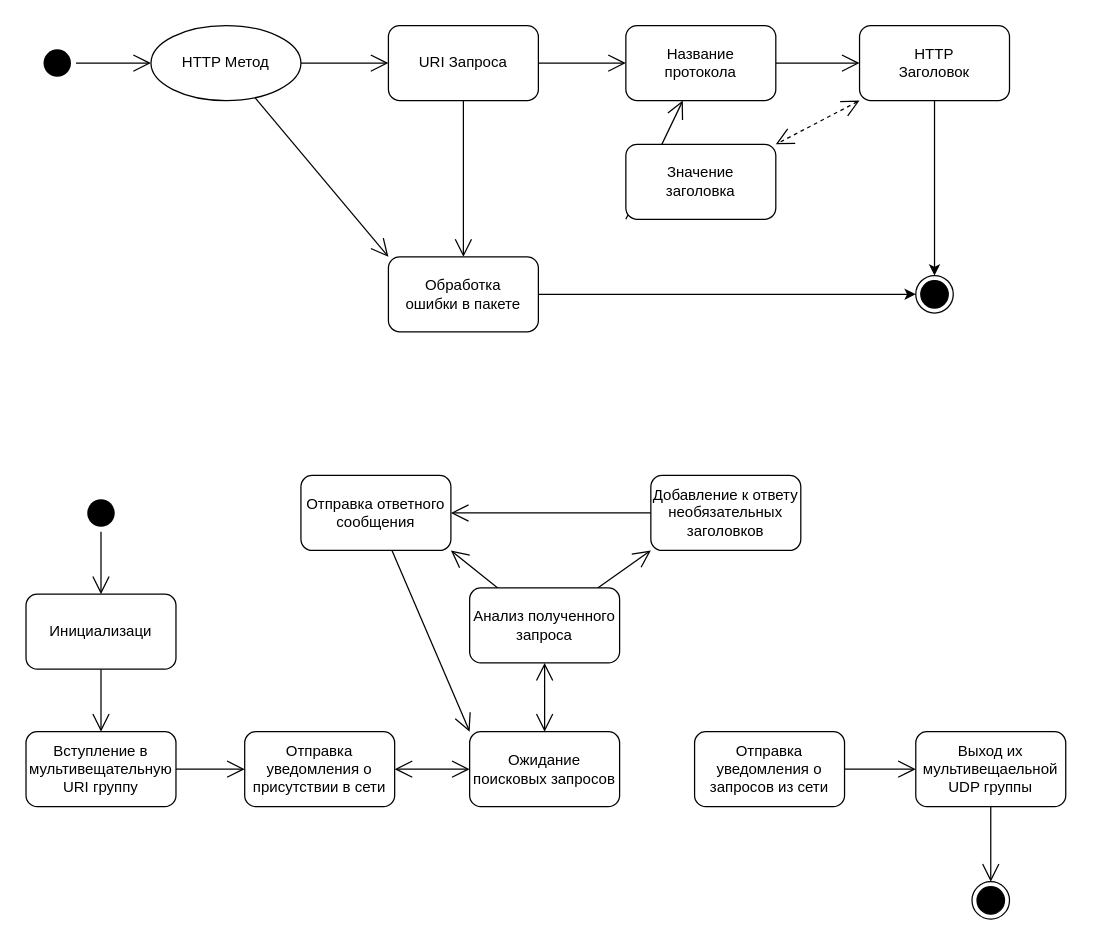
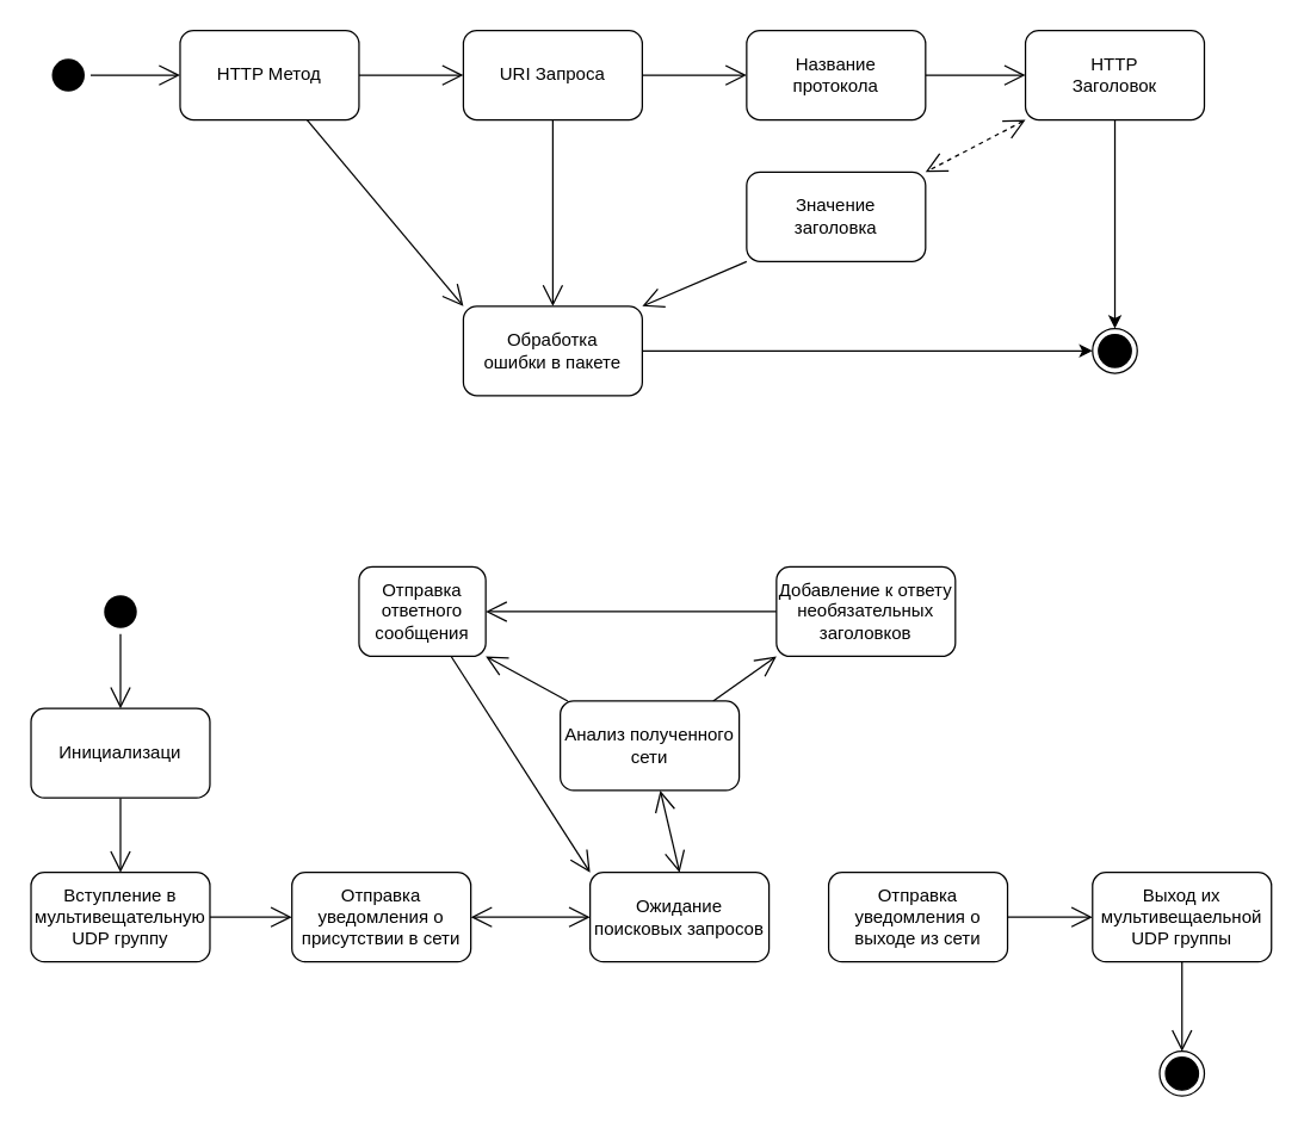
  <mxCell id="0" />
  <mxCell id="1" parent="0" />
  <mxCell id="2" value="" style="ellipse;html=1;shape=endState;fillColor=#000000;strokeColor=#000000;" vertex="1" parent="1"><mxGeometry x="732" y="220" width="30" height="30" as="geometry" /></mxCell>
  <mxCell id="3" style="edgeStyle=orthogonalEdgeStyle;rounded=0;orthogonalLoop=1;jettySize=auto;html=1;endSize=12;endArrow=open;endFill=0;" edge="1" parent="1" source="4" target="7"><mxGeometry relative="1" as="geometry" /></mxCell>
  <mxCell id="4" value="" style="ellipse;html=1;shape=endState;fillColor=#000000;strokeColor=none;" vertex="1" parent="1"><mxGeometry x="30" y="35" width="30" height="30" as="geometry" /></mxCell>
  <mxCell id="5" style="edgeStyle=orthogonalEdgeStyle;rounded=0;orthogonalLoop=1;jettySize=auto;html=1;endSize=12;endArrow=open;endFill=0;" edge="1" parent="1" source="7" target="10"><mxGeometry relative="1" as="geometry" /></mxCell>
  <mxCell id="6" style="rounded=0;orthogonalLoop=1;jettySize=auto;html=1;entryX=0;entryY=0;entryDx=0;entryDy=0;endSize=12;endArrow=open;endFill=0;" edge="1" parent="1" source="7" target="19"><mxGeometry relative="1" as="geometry" /></mxCell>
- <mxCell id="7" value="HTTP Метод" style="ellipse;whiteSpace=wrap;html=1;" vertex="1" parent="1"><mxGeometry x="120" y="20" width="120" height="60" as="geometry" /></mxCell>
+ <mxCell id="7" value="HTTP Метод" style="rounded=1;whiteSpace=wrap;html=1;" vertex="1" parent="1"><mxGeometry x="120" y="20" width="120" height="60" as="geometry" /></mxCell>
  <mxCell id="8" style="edgeStyle=orthogonalEdgeStyle;rounded=0;orthogonalLoop=1;jettySize=auto;html=1;entryX=0;entryY=0.5;entryDx=0;entryDy=0;endSize=12;endArrow=open;endFill=0;" edge="1" parent="1" source="10" target="12"><mxGeometry relative="1" as="geometry" /></mxCell>
  <mxCell id="9" style="edgeStyle=orthogonalEdgeStyle;rounded=0;orthogonalLoop=1;jettySize=auto;html=1;endSize=12;endArrow=open;endFill=0;" edge="1" parent="1" source="10" target="19"><mxGeometry relative="1" as="geometry" /></mxCell>
  <mxCell id="10" value="URI Запроса&lt;br&gt;" style="rounded=1;whiteSpace=wrap;html=1;" vertex="1" parent="1"><mxGeometry x="310" y="20" width="120" height="60" as="geometry" /></mxCell>
  <mxCell id="11" style="edgeStyle=orthogonalEdgeStyle;rounded=0;orthogonalLoop=1;jettySize=auto;html=1;entryX=0;entryY=0.5;entryDx=0;entryDy=0;endSize=12;endArrow=open;endFill=0;" edge="1" parent="1" source="12" target="15"><mxGeometry relative="1" as="geometry" /></mxCell>
  <mxCell id="12" value="Название&lt;br&gt;протокола" style="rounded=1;whiteSpace=wrap;html=1;" vertex="1" parent="1"><mxGeometry x="500" y="20" width="120" height="60" as="geometry" /></mxCell>
  <mxCell id="13" style="rounded=0;orthogonalLoop=1;jettySize=auto;html=1;exitX=0;exitY=1;exitDx=0;exitDy=0;entryX=1;entryY=0;entryDx=0;entryDy=0;endSize=12;endArrow=open;endFill=0;startArrow=open;startFill=0;startSize=12;dashed=1;" edge="1" parent="1" source="15" target="17"><mxGeometry relative="1" as="geometry" /></mxCell>
  <mxCell id="14" style="edgeStyle=orthogonalEdgeStyle;rounded=0;orthogonalLoop=1;jettySize=auto;html=1;entryX=0.5;entryY=0;entryDx=0;entryDy=0;" edge="1" parent="1" source="15" target="2"><mxGeometry relative="1" as="geometry" /></mxCell>
  <mxCell id="15" value="HTTP&lt;br&gt;Заголовок" style="rounded=1;whiteSpace=wrap;html=1;" vertex="1" parent="1"><mxGeometry x="687" y="20" width="120" height="60" as="geometry" /></mxCell>
- <mxCell id="16" style="rounded=0;orthogonalLoop=1;jettySize=auto;html=1;exitX=0;exitY=1;exitDx=0;exitDy=0;endSize=12;endArrow=open;endFill=0;" edge="1" parent="1" source="17" target="12"><mxGeometry relative="1" as="geometry" /></mxCell>
+ <mxCell id="16" style="rounded=0;orthogonalLoop=1;jettySize=auto;html=1;exitX=0;exitY=1;exitDx=0;exitDy=0;entryX=1;entryY=0;entryDx=0;entryDy=0;endSize=12;endArrow=open;endFill=0;" edge="1" parent="1" source="17" target="19"><mxGeometry relative="1" as="geometry" /></mxCell>
  <mxCell id="17" value="Значение &lt;br&gt;заголовка" style="rounded=1;whiteSpace=wrap;html=1;" vertex="1" parent="1"><mxGeometry x="500" y="115" width="120" height="60" as="geometry" /></mxCell>
  <mxCell id="18" style="edgeStyle=orthogonalEdgeStyle;rounded=0;orthogonalLoop=1;jettySize=auto;html=1;" edge="1" parent="1" source="19" target="2"><mxGeometry relative="1" as="geometry" /></mxCell>
  <mxCell id="19" value="Обработка&lt;br&gt;ошибки в пакете" style="rounded=1;whiteSpace=wrap;html=1;" vertex="1" parent="1"><mxGeometry x="310" y="205" width="120" height="60" as="geometry" /></mxCell>
  <mxCell id="20" style="edgeStyle=orthogonalEdgeStyle;rounded=0;orthogonalLoop=1;jettySize=auto;html=1;endArrow=open;endFill=0;endSize=12;startSize=12;" edge="1" parent="1" source="21" target="23"><mxGeometry relative="1" as="geometry" /></mxCell>
  <mxCell id="21" value="Инициализаци" style="rounded=1;whiteSpace=wrap;html=1;" vertex="1" parent="1"><mxGeometry x="20" y="475" width="120" height="60" as="geometry" /></mxCell>
  <mxCell id="22" style="edgeStyle=orthogonalEdgeStyle;rounded=0;orthogonalLoop=1;jettySize=auto;html=1;endArrow=open;endFill=0;endSize=12;startSize=12;" edge="1" parent="1" source="23" target="25"><mxGeometry relative="1" as="geometry" /></mxCell>
- <mxCell id="23" value="Вступление в мультивещательную URI группу" style="rounded=1;whiteSpace=wrap;html=1;" vertex="1" parent="1"><mxGeometry x="20" y="585" width="120" height="60" as="geometry" /></mxCell>
+ <mxCell id="23" value="Вступление в мультивещательную UDP группу" style="rounded=1;whiteSpace=wrap;html=1;" vertex="1" parent="1"><mxGeometry x="20" y="585" width="120" height="60" as="geometry" /></mxCell>
  <mxCell id="24" style="edgeStyle=orthogonalEdgeStyle;rounded=0;orthogonalLoop=1;jettySize=auto;html=1;entryX=0;entryY=0.5;entryDx=0;entryDy=0;endArrow=open;endFill=0;endSize=12;startSize=12;startArrow=open;startFill=0;" edge="1" parent="1" source="25" target="27"><mxGeometry relative="1" as="geometry" /></mxCell>
  <mxCell id="25" value="Отправка уведомления о присутствии в сети" style="rounded=1;whiteSpace=wrap;html=1;" vertex="1" parent="1"><mxGeometry x="195" y="585" width="120" height="60" as="geometry" /></mxCell>
  <mxCell id="26" style="rounded=0;orthogonalLoop=1;jettySize=auto;html=1;endArrow=none;endFill=0;endSize=12;startSize=12;startArrow=open;startFill=0;exitX=0;exitY=0;exitDx=0;exitDy=0;" edge="1" parent="1" source="27" target="32"><mxGeometry relative="1" as="geometry" /></mxCell>
- <mxCell id="27" value="Ожидание поисковых запросов" style="rounded=1;whiteSpace=wrap;html=1;" vertex="1" parent="1"><mxGeometry x="375" y="585" width="120" height="60" as="geometry" /></mxCell>
+ <mxCell id="27" value="Ожидание поисковых запросов" style="rounded=1;whiteSpace=wrap;html=1;" vertex="1" parent="1"><mxGeometry x="395" y="585" width="120" height="60" as="geometry" /></mxCell>
  <mxCell id="28" style="edgeStyle=orthogonalEdgeStyle;rounded=0;orthogonalLoop=1;jettySize=auto;html=1;endArrow=open;endFill=0;endSize=12;startSize=12;" edge="1" parent="1" source="29" target="31"><mxGeometry relative="1" as="geometry" /></mxCell>
- <mxCell id="29" value="Отправка уведомления о запросов из сети" style="rounded=1;whiteSpace=wrap;html=1;" vertex="1" parent="1"><mxGeometry x="555" y="585" width="120" height="60" as="geometry" /></mxCell>
+ <mxCell id="29" value="Отправка уведомления о выходе из сети" style="rounded=1;whiteSpace=wrap;html=1;" vertex="1" parent="1"><mxGeometry x="555" y="585" width="120" height="60" as="geometry" /></mxCell>
  <mxCell id="30" style="edgeStyle=orthogonalEdgeStyle;rounded=0;orthogonalLoop=1;jettySize=auto;html=1;entryX=0.5;entryY=0;entryDx=0;entryDy=0;endSize=12;endArrow=open;endFill=0;" edge="1" parent="1" source="31" target="41"><mxGeometry relative="1" as="geometry" /></mxCell>
  <mxCell id="31" value="Выход их мультивещаельной UDP группы" style="rounded=1;whiteSpace=wrap;html=1;" vertex="1" parent="1"><mxGeometry x="732" y="585" width="120" height="60" as="geometry" /></mxCell>
- <mxCell id="32" value="Отправка ответного сообщения" style="rounded=1;whiteSpace=wrap;html=1;" vertex="1" parent="1"><mxGeometry x="240" y="380" width="120" height="60" as="geometry" /></mxCell>
+ <mxCell id="32" value="Отправка ответного сообщения" style="rounded=1;whiteSpace=wrap;html=1;" vertex="1" parent="1"><mxGeometry x="240" y="380" width="85" height="60" as="geometry" /></mxCell>
  <mxCell id="33" style="rounded=0;orthogonalLoop=1;jettySize=auto;html=1;endArrow=open;endFill=0;endSize=12;startSize=12;entryX=1;entryY=1;entryDx=0;entryDy=0;" edge="1" parent="1" source="36" target="32"><mxGeometry relative="1" as="geometry" /></mxCell>
  <mxCell id="34" style="rounded=0;orthogonalLoop=1;jettySize=auto;html=1;entryX=0.5;entryY=0;entryDx=0;entryDy=0;endArrow=open;endFill=0;endSize=12;startSize=12;startArrow=open;startFill=0;" edge="1" parent="1" source="36" target="27"><mxGeometry relative="1" as="geometry" /></mxCell>
  <mxCell id="35" style="rounded=0;orthogonalLoop=1;jettySize=auto;html=1;entryX=0;entryY=1;entryDx=0;entryDy=0;endSize=12;endArrow=open;endFill=0;" edge="1" parent="1" source="36" target="38"><mxGeometry relative="1" as="geometry" /></mxCell>
- <mxCell id="36" value="Анализ полученного запроса" style="rounded=1;whiteSpace=wrap;html=1;" vertex="1" parent="1"><mxGeometry x="375" y="470" width="120" height="60" as="geometry" /></mxCell>
+ <mxCell id="36" value="Анализ полученного сети" style="rounded=1;whiteSpace=wrap;html=1;" vertex="1" parent="1"><mxGeometry x="375" y="470" width="120" height="60" as="geometry" /></mxCell>
  <mxCell id="37" style="edgeStyle=orthogonalEdgeStyle;rounded=0;orthogonalLoop=1;jettySize=auto;html=1;entryX=1;entryY=0.5;entryDx=0;entryDy=0;endSize=12;endArrow=open;endFill=0;" edge="1" parent="1" source="38" target="32"><mxGeometry relative="1" as="geometry" /></mxCell>
  <mxCell id="38" value="Добавление к ответу необязательных заголовков" style="rounded=1;whiteSpace=wrap;html=1;" vertex="1" parent="1"><mxGeometry x="520" y="380" width="120" height="60" as="geometry" /></mxCell>
  <mxCell id="39" style="edgeStyle=orthogonalEdgeStyle;rounded=0;orthogonalLoop=1;jettySize=auto;html=1;endArrow=open;endFill=0;endSize=12;startSize=12;" edge="1" parent="1" source="40" target="21"><mxGeometry relative="1" as="geometry" /></mxCell>
  <mxCell id="40" value="" style="ellipse;html=1;shape=endState;fillColor=#000000;strokeColor=none;" vertex="1" parent="1"><mxGeometry x="65" y="395" width="30" height="30" as="geometry" /></mxCell>
  <mxCell id="41" value="" style="ellipse;html=1;shape=endState;fillColor=#000000;strokeColor=#000000;" vertex="1" parent="1"><mxGeometry x="777" y="705" width="30" height="30" as="geometry" /></mxCell>
